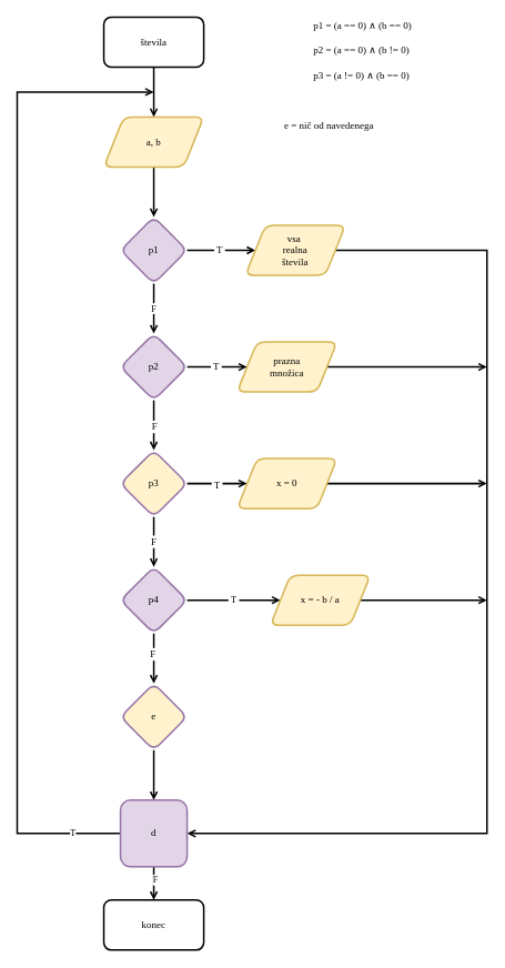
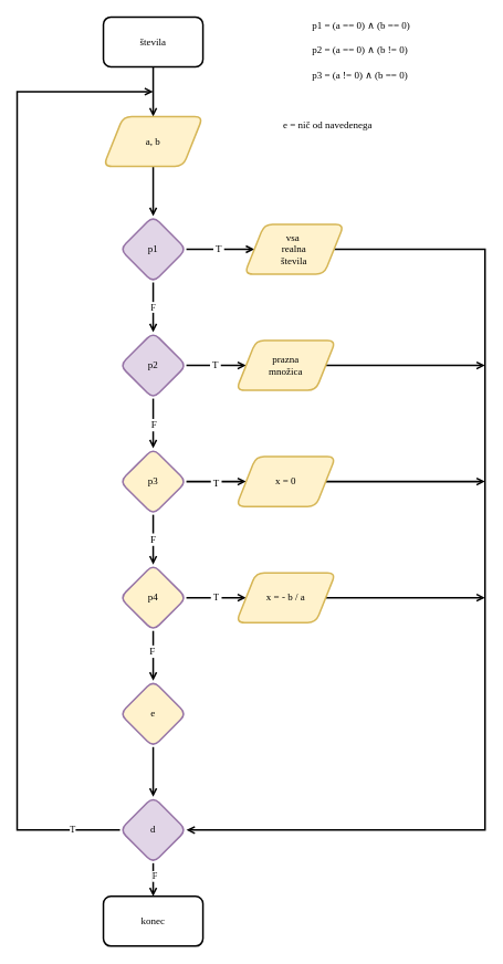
  <mxCell id="0" />
  <mxCell id="1" parent="0" />
  <mxCell id="2" style="edgeStyle=orthogonalEdgeStyle;rounded=0;orthogonalLoop=1;jettySize=auto;html=1;entryX=0.5;entryY=0;entryDx=0;entryDy=0;fontFamily=Space Mono;strokeWidth=2;endArrow=open;endFill=0;fontSource=https%3A%2F%2Ffonts.googleapis.com%2Fcss%3Ffamily%3DSpace%2BMono;" parent="1" source="3" target="5" edge="1"><mxGeometry relative="1" as="geometry" /></mxCell>
  <mxCell id="3" value="števila" style="rounded=1;whiteSpace=wrap;html=1;fontFamily=Space Mono;strokeWidth=2;fontSource=https%3A%2F%2Ffonts.googleapis.com%2Fcss%3Ffamily%3DSpace%2BMono;" parent="1" vertex="1"><mxGeometry x="124" y="20" width="120" height="60" as="geometry" /></mxCell>
  <mxCell id="4" style="edgeStyle=orthogonalEdgeStyle;rounded=0;orthogonalLoop=1;jettySize=auto;html=1;entryX=0.5;entryY=0;entryDx=0;entryDy=0;endArrow=open;endFill=0;strokeWidth=2;fontFamily=Space Mono;fontSource=https%3A%2F%2Ffonts.googleapis.com%2Fcss%3Ffamily%3DSpace%2BMono;" parent="1" source="5" target="9" edge="1"><mxGeometry relative="1" as="geometry" /></mxCell>
  <mxCell id="5" value="a, b" style="shape=parallelogram;perimeter=parallelogramPerimeter;whiteSpace=wrap;html=1;strokeWidth=2;fontFamily=Space Mono;fillColor=#fff2cc;strokeColor=#d6b656;rounded=1;fontSource=https%3A%2F%2Ffonts.googleapis.com%2Fcss%3Ffamily%3DSpace%2BMono;" parent="1" vertex="1"><mxGeometry x="124" y="140" width="120" height="60" as="geometry" /></mxCell>
  <mxCell id="6" style="edgeStyle=orthogonalEdgeStyle;rounded=0;orthogonalLoop=1;jettySize=auto;html=1;entryX=0;entryY=0.5;entryDx=0;entryDy=0;endArrow=open;endFill=0;strokeWidth=2;fontFamily=Space Mono;fontSource=https%3A%2F%2Ffonts.googleapis.com%2Fcss%3Ffamily%3DSpace%2BMono;" parent="1" source="9" target="25" edge="1"><mxGeometry relative="1" as="geometry" /></mxCell>
  <mxCell id="7" value="&amp;nbsp;T&amp;nbsp;" style="text;html=1;align=center;verticalAlign=middle;resizable=0;points=[];labelBackgroundColor=#ffffff;fontFamily=Space Mono;fontSource=https%3A%2F%2Ffonts.googleapis.com%2Fcss%3Ffamily%3DSpace%2BMono;" parent="6" vertex="1" connectable="0"><mxGeometry x="-0.073" y="1" relative="1" as="geometry"><mxPoint as="offset" /></mxGeometry></mxCell>
  <mxCell id="8" value="F" style="edgeStyle=orthogonalEdgeStyle;rounded=0;orthogonalLoop=1;jettySize=auto;html=1;endArrow=open;endFill=0;strokeWidth=2;fontFamily=Space Mono;fontSource=https%3A%2F%2Ffonts.googleapis.com%2Fcss%3Ffamily%3DSpace%2BMono;" parent="1" source="9" target="14" edge="1"><mxGeometry relative="1" as="geometry" /></mxCell>
  <mxCell id="9" value="p1" style="rhombus;whiteSpace=wrap;html=1;rounded=1;strokeWidth=2;fontFamily=Space Mono;fillColor=#e1d5e7;strokeColor=#9673a6;fontSource=https%3A%2F%2Ffonts.googleapis.com%2Fcss%3Ffamily%3DSpace%2BMono;" parent="1" vertex="1"><mxGeometry x="144" y="260" width="80" height="80" as="geometry" /></mxCell>
  <mxCell id="10" style="edgeStyle=orthogonalEdgeStyle;rounded=0;orthogonalLoop=1;jettySize=auto;html=1;entryX=0.5;entryY=0;entryDx=0;entryDy=0;endArrow=open;endFill=0;strokeWidth=2;fontFamily=Space Mono;fontSource=https%3A%2F%2Ffonts.googleapis.com%2Fcss%3Ffamily%3DSpace%2BMono;" parent="1" source="14" target="19" edge="1"><mxGeometry relative="1" as="geometry" /></mxCell>
  <mxCell id="11" value="F" style="text;html=1;align=center;verticalAlign=middle;resizable=0;points=[];labelBackgroundColor=#ffffff;fontFamily=Space Mono;fontSource=https%3A%2F%2Ffonts.googleapis.com%2Fcss%3Ffamily%3DSpace%2BMono;" parent="10" vertex="1" connectable="0"><mxGeometry x="0.033" relative="1" as="geometry"><mxPoint as="offset" /></mxGeometry></mxCell>
  <mxCell id="12" style="edgeStyle=orthogonalEdgeStyle;rounded=0;orthogonalLoop=1;jettySize=auto;html=1;entryX=0;entryY=0.5;entryDx=0;entryDy=0;endArrow=open;endFill=0;strokeWidth=2;fontFamily=Space Mono;fontSource=https%3A%2F%2Ffonts.googleapis.com%2Fcss%3Ffamily%3DSpace%2BMono;" parent="1" source="14" target="27" edge="1"><mxGeometry relative="1" as="geometry" /></mxCell>
  <mxCell id="13" value="&amp;nbsp;T&amp;nbsp;" style="text;html=1;align=center;verticalAlign=middle;resizable=0;points=[];labelBackgroundColor=#ffffff;fontFamily=Space Mono;fontSource=https%3A%2F%2Ffonts.googleapis.com%2Fcss%3Ffamily%3DSpace%2BMono;" parent="12" vertex="1" connectable="0"><mxGeometry x="-0.056" y="1" relative="1" as="geometry"><mxPoint as="offset" /></mxGeometry></mxCell>
  <mxCell id="14" value="p2" style="rhombus;whiteSpace=wrap;html=1;rounded=1;strokeWidth=2;fontFamily=Space Mono;fillColor=#e1d5e7;strokeColor=#9673a6;fontSource=https%3A%2F%2Ffonts.googleapis.com%2Fcss%3Ffamily%3DSpace%2BMono;" parent="1" vertex="1"><mxGeometry x="144" y="400" width="80" height="80" as="geometry" /></mxCell>
  <mxCell id="15" style="edgeStyle=orthogonalEdgeStyle;rounded=0;orthogonalLoop=1;jettySize=auto;html=1;entryX=0.5;entryY=0;entryDx=0;entryDy=0;endArrow=open;endFill=0;strokeWidth=2;fontFamily=Space Mono;fontSource=https%3A%2F%2Ffonts.googleapis.com%2Fcss%3Ffamily%3DSpace%2BMono;" parent="1" source="19" target="23" edge="1"><mxGeometry relative="1" as="geometry" /></mxCell>
  <mxCell id="16" value="F" style="text;html=1;align=center;verticalAlign=middle;resizable=0;points=[];labelBackgroundColor=#ffffff;fontFamily=Space Mono;fontSource=https%3A%2F%2Ffonts.googleapis.com%2Fcss%3Ffamily%3DSpace%2BMono;" parent="15" vertex="1" connectable="0"><mxGeometry x="-0.033" y="-1" relative="1" as="geometry"><mxPoint as="offset" /></mxGeometry></mxCell>
  <mxCell id="17" style="edgeStyle=orthogonalEdgeStyle;rounded=0;orthogonalLoop=1;jettySize=auto;html=1;endArrow=open;endFill=0;strokeWidth=2;fontFamily=Space Mono;fontSource=https%3A%2F%2Ffonts.googleapis.com%2Fcss%3Ffamily%3DSpace%2BMono;" parent="1" source="19" target="29" edge="1"><mxGeometry relative="1" as="geometry" /></mxCell>
  <mxCell id="18" value="&amp;nbsp;T&amp;nbsp;" style="text;html=1;align=center;verticalAlign=middle;resizable=0;points=[];labelBackgroundColor=#ffffff;fontFamily=Space Mono;fontSource=https%3A%2F%2Ffonts.googleapis.com%2Fcss%3Ffamily%3DSpace%2BMono;" parent="17" vertex="1" connectable="0"><mxGeometry x="-0.028" y="-1" relative="1" as="geometry"><mxPoint as="offset" /></mxGeometry></mxCell>
  <mxCell id="19" value="p3" style="rhombus;whiteSpace=wrap;html=1;rounded=1;strokeWidth=2;fontFamily=Space Mono;fillColor=#fff2cc;strokeColor=#9673a6;fontSource=https%3A%2F%2Ffonts.googleapis.com%2Fcss%3Ffamily%3DSpace%2BMono;" parent="1" vertex="1"><mxGeometry x="144" y="540" width="80" height="80" as="geometry" /></mxCell>
  <mxCell id="20" value="&amp;nbsp;T&amp;nbsp;" style="edgeStyle=orthogonalEdgeStyle;rounded=0;orthogonalLoop=1;jettySize=auto;html=1;exitX=1;exitY=0.5;exitDx=0;exitDy=0;endArrow=open;endFill=0;strokeWidth=2;fontFamily=Space Mono;fontSource=https%3A%2F%2Ffonts.googleapis.com%2Fcss%3Ffamily%3DSpace%2BMono;" parent="1" source="23" target="31" edge="1"><mxGeometry relative="1" as="geometry" /></mxCell>
  <mxCell id="21" style="edgeStyle=orthogonalEdgeStyle;rounded=0;orthogonalLoop=1;jettySize=auto;html=1;entryX=0.5;entryY=0;entryDx=0;entryDy=0;endArrow=open;endFill=0;strokeWidth=2;fontFamily=Space Mono;fontSource=https%3A%2F%2Ffonts.googleapis.com%2Fcss%3Ffamily%3DSpace%2BMono;" parent="1" source="23" target="34" edge="1"><mxGeometry relative="1" as="geometry" /></mxCell>
  <mxCell id="22" value="F" style="text;html=1;align=center;verticalAlign=middle;resizable=0;points=[];labelBackgroundColor=#ffffff;fontFamily=Space Mono;fontSource=https%3A%2F%2Ffonts.googleapis.com%2Fcss%3Ffamily%3DSpace%2BMono;" parent="21" vertex="1" connectable="0"><mxGeometry x="-0.2" y="-2" relative="1" as="geometry"><mxPoint as="offset" /></mxGeometry></mxCell>
- <mxCell id="23" value="p4" style="rhombus;whiteSpace=wrap;html=1;rounded=1;strokeWidth=2;fontFamily=Space Mono;fillColor=#e1d5e7;strokeColor=#9673a6;fontSource=https%3A%2F%2Ffonts.googleapis.com%2Fcss%3Ffamily%3DSpace%2BMono;" parent="1" vertex="1"><mxGeometry x="144" y="680" width="80" height="80" as="geometry" /></mxCell>
+ <mxCell id="23" value="p4" style="rhombus;whiteSpace=wrap;html=1;rounded=1;strokeWidth=2;fontFamily=Space Mono;fillColor=#fff2cc;strokeColor=#9673a6;fontSource=https%3A%2F%2Ffonts.googleapis.com%2Fcss%3Ffamily%3DSpace%2BMono;" parent="1" vertex="1"><mxGeometry x="144" y="680" width="80" height="80" as="geometry" /></mxCell>
  <mxCell id="24" style="edgeStyle=orthogonalEdgeStyle;rounded=0;orthogonalLoop=1;jettySize=auto;html=1;endArrow=open;endFill=0;strokeWidth=2;fontFamily=Space Mono;entryX=1;entryY=0.5;entryDx=0;entryDy=0;fontSource=https%3A%2F%2Ffonts.googleapis.com%2Fcss%3Ffamily%3DSpace%2BMono;" parent="1" source="25" target="43" edge="1"><mxGeometry relative="1" as="geometry"><mxPoint x="254" y="830" as="targetPoint" /><Array as="points"><mxPoint x="584" y="300" /><mxPoint x="584" y="1000" /></Array></mxGeometry></mxCell>
  <mxCell id="25" value="vsa&amp;nbsp;&lt;div&gt;realna&lt;/div&gt;&lt;div&gt;števila&lt;/div&gt;" style="shape=parallelogram;perimeter=parallelogramPerimeter;whiteSpace=wrap;html=1;strokeWidth=2;fontFamily=Space Mono;fillColor=#fff2cc;strokeColor=#d6b656;rounded=1;fontSource=https%3A%2F%2Ffonts.googleapis.com%2Fcss%3Ffamily%3DSpace%2BMono;align=center;" parent="1" vertex="1"><mxGeometry x="294" y="270" width="120" height="60" as="geometry" /></mxCell>
  <mxCell id="26" style="edgeStyle=orthogonalEdgeStyle;rounded=0;orthogonalLoop=1;jettySize=auto;html=1;endArrow=open;endFill=0;strokeWidth=2;fontFamily=Space Mono;fontSource=https%3A%2F%2Ffonts.googleapis.com%2Fcss%3Ffamily%3DSpace%2BMono;" parent="1" source="27" edge="1"><mxGeometry relative="1" as="geometry"><mxPoint x="584" y="440" as="targetPoint" /></mxGeometry></mxCell>
  <mxCell id="27" value="prazna&lt;br&gt;množica" style="shape=parallelogram;perimeter=parallelogramPerimeter;whiteSpace=wrap;html=1;strokeWidth=2;fontFamily=Space Mono;fillColor=#fff2cc;strokeColor=#d6b656;rounded=1;fontSource=https%3A%2F%2Ffonts.googleapis.com%2Fcss%3Ffamily%3DSpace%2BMono;" parent="1" vertex="1"><mxGeometry x="284" y="410" width="120" height="60" as="geometry" /></mxCell>
  <mxCell id="28" style="edgeStyle=orthogonalEdgeStyle;rounded=0;orthogonalLoop=1;jettySize=auto;html=1;endArrow=open;endFill=0;strokeWidth=2;fontFamily=Space Mono;fontSource=https%3A%2F%2Ffonts.googleapis.com%2Fcss%3Ffamily%3DSpace%2BMono;" parent="1" source="29" edge="1"><mxGeometry relative="1" as="geometry"><mxPoint x="584" y="580" as="targetPoint" /></mxGeometry></mxCell>
  <mxCell id="29" value="x = 0" style="shape=parallelogram;perimeter=parallelogramPerimeter;whiteSpace=wrap;html=1;strokeWidth=2;fontFamily=Space Mono;fillColor=#fff2cc;strokeColor=#d6b656;rounded=1;fontSource=https%3A%2F%2Ffonts.googleapis.com%2Fcss%3Ffamily%3DSpace%2BMono;" parent="1" vertex="1"><mxGeometry x="284" y="550" width="120" height="60" as="geometry" /></mxCell>
  <mxCell id="30" style="edgeStyle=orthogonalEdgeStyle;rounded=0;orthogonalLoop=1;jettySize=auto;html=1;endArrow=open;endFill=0;strokeWidth=2;fontFamily=Space Mono;fontSource=https%3A%2F%2Ffonts.googleapis.com%2Fcss%3Ffamily%3DSpace%2BMono;" parent="1" source="31" edge="1"><mxGeometry relative="1" as="geometry"><mxPoint x="584" y="720" as="targetPoint" /></mxGeometry></mxCell>
- <mxCell id="31" value="x = - b / a" style="shape=parallelogram;perimeter=parallelogramPerimeter;whiteSpace=wrap;html=1;strokeWidth=2;fontFamily=Space Mono;fillColor=#fff2cc;strokeColor=#d6b656;rounded=1;fontSource=https%3A%2F%2Ffonts.googleapis.com%2Fcss%3Ffamily%3DSpace%2BMono;" parent="1" vertex="1"><mxGeometry x="324" y="690" width="120" height="60" as="geometry" /></mxCell>
+ <mxCell id="31" value="x = - b / a" style="shape=parallelogram;perimeter=parallelogramPerimeter;whiteSpace=wrap;html=1;strokeWidth=2;fontFamily=Space Mono;fillColor=#fff2cc;strokeColor=#d6b656;rounded=1;fontSource=https%3A%2F%2Ffonts.googleapis.com%2Fcss%3Ffamily%3DSpace%2BMono;" parent="1" vertex="1"><mxGeometry x="284" y="690" width="120" height="60" as="geometry" /></mxCell>
  <mxCell id="32" value="konec" style="rounded=1;whiteSpace=wrap;html=1;fontFamily=Space Mono;strokeWidth=2;fontSource=https%3A%2F%2Ffonts.googleapis.com%2Fcss%3Ffamily%3DSpace%2BMono;" parent="1" vertex="1"><mxGeometry x="124" y="1080" width="120" height="60" as="geometry" /></mxCell>
  <mxCell id="33" style="edgeStyle=orthogonalEdgeStyle;rounded=0;orthogonalLoop=1;jettySize=auto;html=1;entryX=0.5;entryY=0;entryDx=0;entryDy=0;endArrow=open;endFill=0;strokeWidth=2;fontFamily=Space Mono;fontSource=https%3A%2F%2Ffonts.googleapis.com%2Fcss%3Ffamily%3DSpace%2BMono;" parent="1" source="34" target="43" edge="1"><mxGeometry relative="1" as="geometry" /></mxCell>
  <mxCell id="34" value="e" style="rhombus;whiteSpace=wrap;html=1;rounded=1;strokeWidth=2;fontFamily=Space Mono;fillColor=#fff2cc;strokeColor=#9673a6;fontSource=https%3A%2F%2Ffonts.googleapis.com%2Fcss%3Ffamily%3DSpace%2BMono;" parent="1" vertex="1"><mxGeometry x="144" y="820" width="80" height="80" as="geometry" /></mxCell>
  <mxCell id="35" value="p1 = (a == 0) ∧ (b == 0)" style="text;html=1;align=left;verticalAlign=middle;resizable=0;points=[];autosize=1;fontFamily=Space Mono;fontSource=https%3A%2F%2Ffonts.googleapis.com%2Fcss%3Ffamily%3DSpace%2BMono;" parent="1" vertex="1"><mxGeometry x="374" y="20" width="140" height="20" as="geometry" /></mxCell>
  <mxCell id="36" value="p2 = (a == 0) ∧ (b != 0)" style="text;html=1;align=left;verticalAlign=middle;resizable=0;points=[];autosize=1;fontFamily=Space Mono;fontSource=https%3A%2F%2Ffonts.googleapis.com%2Fcss%3Ffamily%3DSpace%2BMono;" parent="1" vertex="1"><mxGeometry x="374" y="50" width="140" height="20" as="geometry" /></mxCell>
  <mxCell id="37" value="p3 = (a != 0) ∧ (b == 0)" style="text;html=1;align=left;verticalAlign=middle;resizable=0;points=[];autosize=1;fontFamily=Space Mono;fontSource=https%3A%2F%2Ffonts.googleapis.com%2Fcss%3Ffamily%3DSpace%2BMono;" parent="1" vertex="1"><mxGeometry x="374" y="80" width="140" height="20" as="geometry" /></mxCell>
  <mxCell id="38" value="e = nič od navedenega" style="text;html=1;align=left;verticalAlign=middle;resizable=0;points=[];autosize=1;fontFamily=Space Mono;fontSource=https%3A%2F%2Ffonts.googleapis.com%2Fcss%3Ffamily%3DSpace%2BMono;" parent="1" vertex="1"><mxGeometry x="339" y="140" width="130" height="20" as="geometry" /></mxCell>
  <mxCell id="39" style="edgeStyle=orthogonalEdgeStyle;rounded=0;orthogonalLoop=1;jettySize=auto;html=1;entryX=0.5;entryY=0;entryDx=0;entryDy=0;strokeWidth=2;endArrow=open;endFill=0;fontFamily=Space Mono;fontSource=https%3A%2F%2Ffonts.googleapis.com%2Fcss%3Ffamily%3DSpace%2BMono;" parent="1" source="43" target="32" edge="1"><mxGeometry relative="1" as="geometry" /></mxCell>
  <mxCell id="40" value="F" style="edgeLabel;html=1;align=center;verticalAlign=middle;resizable=0;points=[];fontFamily=Space Mono;fontSource=https%3A%2F%2Ffonts.googleapis.com%2Fcss%3Ffamily%3DSpace%2BMono;" parent="39" vertex="1" connectable="0"><mxGeometry x="-0.26" y="1" relative="1" as="geometry"><mxPoint as="offset" /></mxGeometry></mxCell>
  <mxCell id="41" style="edgeStyle=orthogonalEdgeStyle;rounded=0;orthogonalLoop=1;jettySize=auto;html=1;exitX=0;exitY=0.5;exitDx=0;exitDy=0;endArrow=open;endFill=0;strokeWidth=2;fontFamily=Space Mono;fontSource=https%3A%2F%2Ffonts.googleapis.com%2Fcss%3Ffamily%3DSpace%2BMono;" parent="1" source="43" edge="1"><mxGeometry relative="1" as="geometry"><mxPoint x="184" y="110" as="targetPoint" /><Array as="points"><mxPoint x="20" y="1000" /><mxPoint x="20" y="110" /></Array></mxGeometry></mxCell>
  <mxCell id="42" value="T" style="edgeLabel;html=1;align=center;verticalAlign=middle;resizable=0;points=[];fontFamily=Space Mono;fontSource=https%3A%2F%2Ffonts.googleapis.com%2Fcss%3Ffamily%3DSpace%2BMono;" parent="41" vertex="1" connectable="0"><mxGeometry x="-0.902" y="-2" relative="1" as="geometry"><mxPoint as="offset" /></mxGeometry></mxCell>
- <mxCell id="43" value="d" style="whiteSpace=wrap;html=1;strokeWidth=2;fontFamily=Space Mono;fillColor=#e1d5e7;strokeColor=#9673a6;fontSource=https%3A%2F%2Ffonts.googleapis.com%2Fcss%3Ffamily%3DSpace%2BMono;rounded=1;" parent="1" vertex="1"><mxGeometry x="144" y="960" width="80" height="80" as="geometry" /></mxCell>
+ <mxCell id="43" value="d" style="rhombus;whiteSpace=wrap;html=1;rounded=1;strokeWidth=2;fontFamily=Space Mono;fillColor=#e1d5e7;strokeColor=#9673a6;fontSource=https%3A%2F%2Ffonts.googleapis.com%2Fcss%3Ffamily%3DSpace%2BMono;" parent="1" vertex="1"><mxGeometry x="144" y="960" width="80" height="80" as="geometry" /></mxCell>
